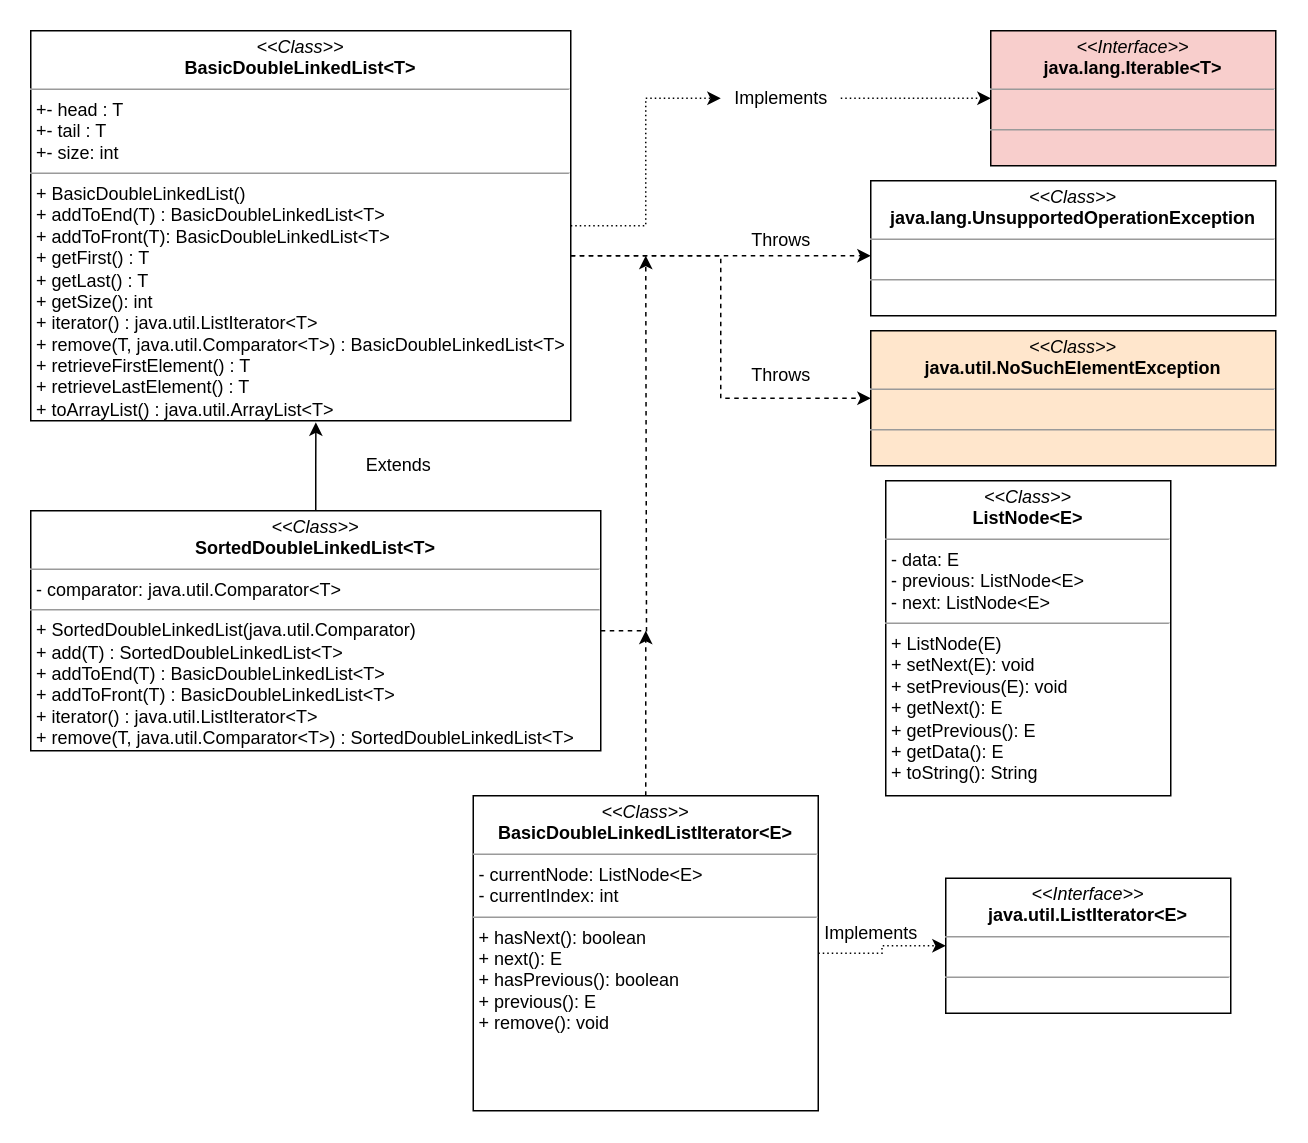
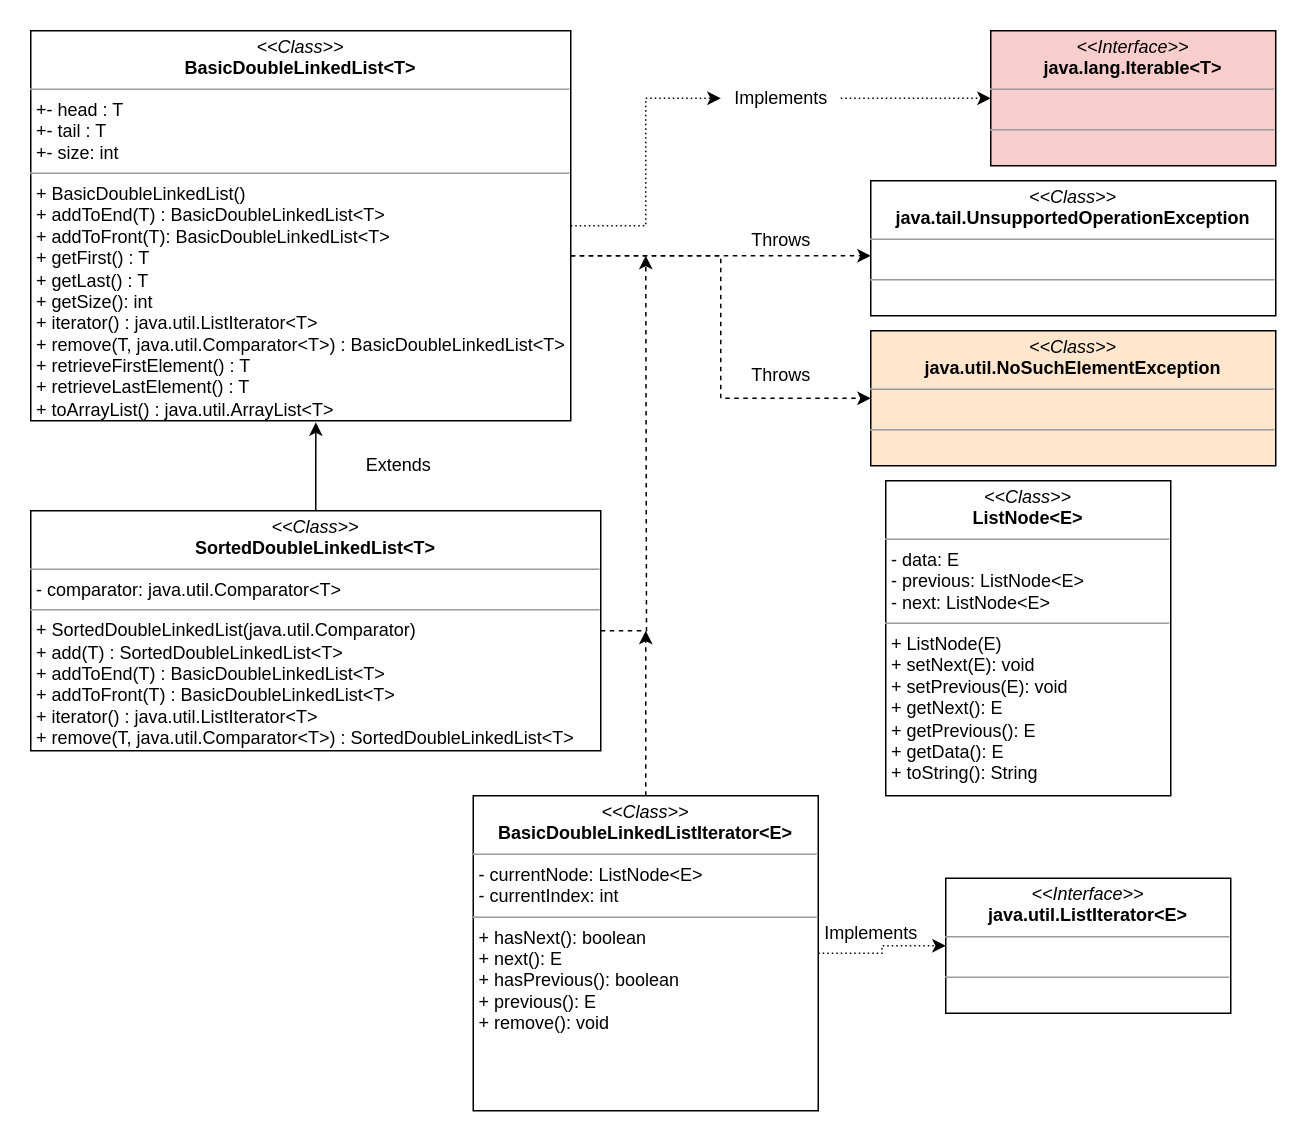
  <mxCell id="0" />
  <mxCell id="1" parent="0" />
  <mxCell id="2" style="edgeStyle=orthogonalEdgeStyle;rounded=0;orthogonalLoop=1;jettySize=auto;html=1;entryX=0;entryY=0.5;entryDx=0;entryDy=0;dashed=1;" parent="1" source="4" target="9" edge="1"><mxGeometry relative="1" as="geometry"><Array as="points"><mxPoint x="480" y="170" /><mxPoint x="480" y="265" /></Array></mxGeometry></mxCell>
  <mxCell id="3" style="edgeStyle=orthogonalEdgeStyle;rounded=0;orthogonalLoop=1;jettySize=auto;html=1;dashed=1;" parent="1" source="4" edge="1"><mxGeometry relative="1" as="geometry"><mxPoint x="580" y="170" as="targetPoint" /><Array as="points"><mxPoint x="580" y="170" /></Array></mxGeometry></mxCell>
  <mxCell id="4" value="&lt;p style=&quot;margin: 0px ; margin-top: 4px ; text-align: center&quot;&gt;&lt;i&gt;&amp;lt;&amp;lt;Class&amp;gt;&amp;gt;&lt;/i&gt;&lt;br&gt;&lt;b&gt;BasicDoubleLinkedList&amp;lt;T&amp;gt;&lt;/b&gt;&lt;/p&gt;&lt;hr size=&quot;1&quot;&gt;&lt;p style=&quot;margin: 0px ; margin-left: 4px&quot;&gt;+- head : T&lt;/p&gt;&lt;p style=&quot;margin: 0px ; margin-left: 4px&quot;&gt;+- tail : T&lt;/p&gt;&lt;p style=&quot;margin: 0px ; margin-left: 4px&quot;&gt;+- size: int&lt;/p&gt;&lt;hr size=&quot;1&quot;&gt;&lt;p style=&quot;margin: 0px ; margin-left: 4px&quot;&gt;+ BasicDoubleLinkedList()&lt;/p&gt;&lt;p style=&quot;margin: 0px ; margin-left: 4px&quot;&gt;+ addToEnd(T) : BasicDoubleLinkedList&amp;lt;T&amp;gt;&lt;/p&gt;&lt;p style=&quot;margin: 0px ; margin-left: 4px&quot;&gt;+ addToFront(T): BasicDoubleLinkedList&amp;lt;T&amp;gt;&lt;/p&gt;&lt;p style=&quot;margin: 0px ; margin-left: 4px&quot;&gt;+ getFirst() : T&lt;/p&gt;&lt;p style=&quot;margin: 0px ; margin-left: 4px&quot;&gt;+ getLast() : T&lt;/p&gt;&lt;p style=&quot;margin: 0px ; margin-left: 4px&quot;&gt;+ getSize(): int&lt;/p&gt;&lt;p style=&quot;margin: 0px ; margin-left: 4px&quot;&gt;+ iterator() : java.util.ListIterator&amp;lt;T&amp;gt;&lt;/p&gt;&lt;p style=&quot;margin: 0px ; margin-left: 4px&quot;&gt;+ remove(T, java.util.Comparator&amp;lt;T&amp;gt;) : BasicDoubleLinkedList&amp;lt;T&amp;gt;&lt;/p&gt;&lt;p style=&quot;margin: 0px ; margin-left: 4px&quot;&gt;+ retrieveFirstElement() : T&lt;/p&gt;&lt;p style=&quot;margin: 0px ; margin-left: 4px&quot;&gt;+ retrieveLastElement() : T&lt;/p&gt;&lt;p style=&quot;margin: 0px ; margin-left: 4px&quot;&gt;+ toArrayList() : java.util.ArrayList&amp;lt;T&amp;gt;&lt;/p&gt;" style="verticalAlign=top;align=left;overflow=fill;fontSize=12;fontFamily=Helvetica;html=1;" parent="1" vertex="1"><mxGeometry x="20" y="20" width="360" height="260" as="geometry" /></mxCell>
  <mxCell id="5" value="&lt;p style=&quot;margin: 0px ; margin-top: 4px ; text-align: center&quot;&gt;&lt;i&gt;&amp;lt;&amp;lt;Interface&amp;gt;&amp;gt;&lt;/i&gt;&lt;br&gt;&lt;b&gt;java.lang.Iterable&amp;lt;T&amp;gt;&lt;/b&gt;&lt;/p&gt;&lt;hr size=&quot;1&quot;&gt;&lt;p style=&quot;margin: 0px ; margin-left: 4px&quot;&gt;&lt;br&gt;&lt;/p&gt;&lt;hr size=&quot;1&quot;&gt;&lt;p style=&quot;margin: 0px ; margin-left: 4px&quot;&gt;&lt;br&gt;&lt;/p&gt;" style="verticalAlign=top;align=left;overflow=fill;fontSize=12;fontFamily=Helvetica;html=1;fillColor=#f8cecc;" parent="1" vertex="1"><mxGeometry x="660" y="20" width="190" height="90" as="geometry" /></mxCell>
  <mxCell id="6" style="edgeStyle=orthogonalEdgeStyle;rounded=0;orthogonalLoop=1;jettySize=auto;html=1;entryX=0;entryY=0.5;entryDx=0;entryDy=0;dashed=1;dashPattern=1 2;" parent="1" source="7" target="5" edge="1"><mxGeometry relative="1" as="geometry" /></mxCell>
  <mxCell id="7" value="Implements" style="text;html=1;align=center;verticalAlign=middle;resizable=0;points=[];autosize=1;" parent="1" vertex="1"><mxGeometry x="480" y="55" width="80" height="20" as="geometry" /></mxCell>
  <mxCell id="8" style="edgeStyle=orthogonalEdgeStyle;rounded=0;orthogonalLoop=1;jettySize=auto;html=1;entryX=0;entryY=0.5;entryDx=0;entryDy=0;dashed=1;dashPattern=1 2;" parent="1" source="4" target="7" edge="1"><mxGeometry relative="1" as="geometry"><mxPoint x="210" y="90" as="sourcePoint" /><mxPoint x="660" y="65" as="targetPoint" /></mxGeometry></mxCell>
  <mxCell id="9" value="&lt;p style=&quot;margin: 0px ; margin-top: 4px ; text-align: center&quot;&gt;&lt;i&gt;&amp;lt;&amp;lt;Class&amp;gt;&amp;gt;&lt;/i&gt;&lt;br&gt;&lt;b&gt;java.util.NoSuchElementException&lt;/b&gt;&lt;/p&gt;&lt;hr size=&quot;1&quot;&gt;&lt;p style=&quot;margin: 0px ; margin-left: 4px&quot;&gt;&lt;br&gt;&lt;/p&gt;&lt;hr size=&quot;1&quot;&gt;&lt;p style=&quot;margin: 0px ; margin-left: 4px&quot;&gt;&lt;br&gt;&lt;/p&gt;" style="verticalAlign=top;align=left;overflow=fill;fontSize=12;fontFamily=Helvetica;html=1;fillColor=#ffe6cc;" parent="1" vertex="1"><mxGeometry x="580" y="220" width="270" height="90" as="geometry" /></mxCell>
- <mxCell id="10" value="&lt;p style=&quot;margin: 0px ; margin-top: 4px ; text-align: center&quot;&gt;&lt;i&gt;&amp;lt;&amp;lt;Class&amp;gt;&amp;gt;&lt;/i&gt;&lt;br&gt;&lt;b&gt;java.lang.UnsupportedOperationException&lt;/b&gt;&lt;br&gt;&lt;/p&gt;&lt;hr size=&quot;1&quot;&gt;&lt;p style=&quot;margin: 0px ; margin-left: 4px&quot;&gt;&lt;br&gt;&lt;/p&gt;&lt;hr size=&quot;1&quot;&gt;&lt;p style=&quot;margin: 0px ; margin-left: 4px&quot;&gt;&lt;br&gt;&lt;/p&gt;" style="verticalAlign=top;align=left;overflow=fill;fontSize=12;fontFamily=Helvetica;html=1;" parent="1" vertex="1"><mxGeometry x="580" y="120" width="270" height="90" as="geometry" /></mxCell>
+ <mxCell id="10" value="&lt;p style=&quot;margin: 0px ; margin-top: 4px ; text-align: center&quot;&gt;&lt;i&gt;&amp;lt;&amp;lt;Class&amp;gt;&amp;gt;&lt;/i&gt;&lt;br&gt;&lt;b&gt;java.tail.UnsupportedOperationException&lt;/b&gt;&lt;br&gt;&lt;/p&gt;&lt;hr size=&quot;1&quot;&gt;&lt;p style=&quot;margin: 0px ; margin-left: 4px&quot;&gt;&lt;br&gt;&lt;/p&gt;&lt;hr size=&quot;1&quot;&gt;&lt;p style=&quot;margin: 0px ; margin-left: 4px&quot;&gt;&lt;br&gt;&lt;/p&gt;" style="verticalAlign=top;align=left;overflow=fill;fontSize=12;fontFamily=Helvetica;html=1;" parent="1" vertex="1"><mxGeometry x="580" y="120" width="270" height="90" as="geometry" /></mxCell>
  <mxCell id="11" value="Throws" style="text;html=1;align=center;verticalAlign=middle;resizable=0;points=[];autosize=1;" parent="1" vertex="1"><mxGeometry x="495" y="150" width="50" height="20" as="geometry" /></mxCell>
  <mxCell id="12" value="Throws" style="text;html=1;align=center;verticalAlign=middle;resizable=0;points=[];autosize=1;" parent="1" vertex="1"><mxGeometry x="495" y="240" width="50" height="20" as="geometry" /></mxCell>
  <mxCell id="13" style="edgeStyle=orthogonalEdgeStyle;rounded=0;orthogonalLoop=1;jettySize=auto;html=1;dashed=1;" parent="1" source="15" edge="1"><mxGeometry relative="1" as="geometry"><mxPoint x="430" y="170" as="targetPoint" /></mxGeometry></mxCell>
  <mxCell id="14" style="edgeStyle=orthogonalEdgeStyle;rounded=0;orthogonalLoop=1;jettySize=auto;html=1;entryX=0.528;entryY=1.004;entryDx=0;entryDy=0;entryPerimeter=0;" edge="1" parent="1" source="15" target="4"><mxGeometry relative="1" as="geometry" /></mxCell>
  <mxCell id="15" value="&lt;p style=&quot;margin: 0px ; margin-top: 4px ; text-align: center&quot;&gt;&lt;i&gt;&amp;lt;&amp;lt;Class&amp;gt;&amp;gt;&lt;/i&gt;&lt;br&gt;&lt;b&gt;SortedDoubleLinkedList&amp;lt;T&amp;gt;&lt;/b&gt;&lt;/p&gt;&lt;hr size=&quot;1&quot;&gt;&lt;p style=&quot;margin: 0px ; margin-left: 4px&quot;&gt;- comparator: java.util.Comparator&amp;lt;T&amp;gt;&lt;/p&gt;&lt;hr size=&quot;1&quot;&gt;&lt;p style=&quot;margin: 0px ; margin-left: 4px&quot;&gt;+ SortedDoubleLinkedList(java.util.Comparator)&lt;/p&gt;&lt;p style=&quot;margin: 0px ; margin-left: 4px&quot;&gt;+ add(T) : SortedDoubleLinkedList&amp;lt;T&amp;gt;&lt;/p&gt;&lt;p style=&quot;margin: 0px ; margin-left: 4px&quot;&gt;+ addToEnd(T) : BasicDoubleLinkedList&amp;lt;T&amp;gt;&lt;/p&gt;&lt;p style=&quot;margin: 0px ; margin-left: 4px&quot;&gt;+ addToFront(T) : BasicDoubleLinkedList&amp;lt;T&amp;gt;&lt;/p&gt;&lt;p style=&quot;margin: 0px ; margin-left: 4px&quot;&gt;+ iterator() : java.util.ListIterator&amp;lt;T&amp;gt;&lt;/p&gt;&lt;p style=&quot;margin: 0px ; margin-left: 4px&quot;&gt;+ remove(T, java.util.Comparator&amp;lt;T&amp;gt;) : SortedDoubleLinkedList&amp;lt;T&amp;gt;&lt;/p&gt;" style="verticalAlign=top;align=left;overflow=fill;fontSize=12;fontFamily=Helvetica;html=1;" parent="1" vertex="1"><mxGeometry x="20" y="340" width="380" height="160" as="geometry" /></mxCell>
  <mxCell id="16" value="Extends" style="text;html=1;align=center;verticalAlign=middle;resizable=0;points=[];autosize=1;" parent="1" vertex="1"><mxGeometry x="235" y="300" width="60" height="20" as="geometry" /></mxCell>
  <mxCell id="17" value="&lt;p style=&quot;margin: 0px ; margin-top: 4px ; text-align: center&quot;&gt;&lt;i&gt;&amp;lt;&amp;lt;Class&amp;gt;&amp;gt;&lt;/i&gt;&lt;br&gt;&lt;b&gt;ListNode&amp;lt;E&amp;gt;&lt;/b&gt;&lt;/p&gt;&lt;hr size=&quot;1&quot;&gt;&lt;p style=&quot;margin: 0px ; margin-left: 4px&quot;&gt;- data: E&lt;/p&gt;&lt;p style=&quot;margin: 0px ; margin-left: 4px&quot;&gt;- previous: ListNode&amp;lt;E&amp;gt;&lt;/p&gt;&lt;p style=&quot;margin: 0px ; margin-left: 4px&quot;&gt;- next: ListNode&amp;lt;E&amp;gt;&lt;/p&gt;&lt;hr size=&quot;1&quot;&gt;&lt;p style=&quot;margin: 0px ; margin-left: 4px&quot;&gt;+ ListNode(E)&lt;br&gt;+ setNext(E): void&lt;/p&gt;&lt;p style=&quot;margin: 0px ; margin-left: 4px&quot;&gt;+ setPrevious(E): void&lt;/p&gt;&lt;p style=&quot;margin: 0px ; margin-left: 4px&quot;&gt;+ getNext(): E&lt;/p&gt;&lt;p style=&quot;margin: 0px ; margin-left: 4px&quot;&gt;+ getPrevious(): E&lt;/p&gt;&lt;p style=&quot;margin: 0px ; margin-left: 4px&quot;&gt;+ getData(): E&lt;/p&gt;&lt;p style=&quot;margin: 0px ; margin-left: 4px&quot;&gt;+ toString(): String&lt;/p&gt;" style="verticalAlign=top;align=left;overflow=fill;fontSize=12;fontFamily=Helvetica;html=1;" vertex="1" parent="1"><mxGeometry x="590" y="320" width="190" height="210" as="geometry" /></mxCell>
  <mxCell id="18" value="&lt;p style=&quot;margin: 0px ; margin-top: 4px ; text-align: center&quot;&gt;&lt;i&gt;&amp;lt;&amp;lt;Interface&amp;gt;&amp;gt;&lt;/i&gt;&lt;br&gt;&lt;b&gt;java.util.ListIterator&amp;lt;E&amp;gt;&lt;/b&gt;&lt;/p&gt;&lt;hr size=&quot;1&quot;&gt;&lt;p style=&quot;margin: 0px ; margin-left: 4px&quot;&gt;&lt;br&gt;&lt;/p&gt;&lt;hr size=&quot;1&quot;&gt;&lt;p style=&quot;margin: 0px ; margin-left: 4px&quot;&gt;&lt;br&gt;&lt;/p&gt;" style="verticalAlign=top;align=left;overflow=fill;fontSize=12;fontFamily=Helvetica;html=1;" vertex="1" parent="1"><mxGeometry x="630" y="585" width="190" height="90" as="geometry" /></mxCell>
  <mxCell id="19" style="edgeStyle=orthogonalEdgeStyle;rounded=0;orthogonalLoop=1;jettySize=auto;html=1;dashed=1;" edge="1" parent="1" source="21"><mxGeometry relative="1" as="geometry"><mxPoint x="430" y="420" as="targetPoint" /></mxGeometry></mxCell>
  <mxCell id="20" style="edgeStyle=orthogonalEdgeStyle;rounded=0;orthogonalLoop=1;jettySize=auto;html=1;dashed=1;dashPattern=1 2;entryX=0;entryY=0.5;entryDx=0;entryDy=0;" edge="1" parent="1" source="21" target="18"><mxGeometry relative="1" as="geometry"><mxPoint x="620" y="635" as="targetPoint" /></mxGeometry></mxCell>
  <mxCell id="21" value="&lt;p style=&quot;margin: 0px ; margin-top: 4px ; text-align: center&quot;&gt;&lt;i&gt;&amp;lt;&amp;lt;Class&amp;gt;&amp;gt;&lt;/i&gt;&lt;br&gt;&lt;b&gt;BasicDoubleLinkedListIterator&amp;lt;E&amp;gt;&lt;/b&gt;&lt;/p&gt;&lt;hr size=&quot;1&quot;&gt;&lt;p style=&quot;margin: 0px ; margin-left: 4px&quot;&gt;- currentNode: ListNode&amp;lt;E&amp;gt;&lt;/p&gt;&lt;p style=&quot;margin: 0px ; margin-left: 4px&quot;&gt;- currentIndex: int&lt;/p&gt;&lt;hr size=&quot;1&quot;&gt;&lt;p style=&quot;margin: 0px ; margin-left: 4px&quot;&gt;+ hasNext(): boolean&lt;/p&gt;&lt;p style=&quot;margin: 0px ; margin-left: 4px&quot;&gt;+ next(): E&lt;/p&gt;&lt;p style=&quot;margin: 0px ; margin-left: 4px&quot;&gt;+ hasPrevious(): boolean&lt;/p&gt;&lt;p style=&quot;margin: 0px ; margin-left: 4px&quot;&gt;+ previous(): E&lt;/p&gt;&lt;p style=&quot;margin: 0px ; margin-left: 4px&quot;&gt;+ remove(): void&lt;/p&gt;" style="verticalAlign=top;align=left;overflow=fill;fontSize=12;fontFamily=Helvetica;html=1;" vertex="1" parent="1"><mxGeometry x="315" y="530" width="230" height="210" as="geometry" /></mxCell>
  <mxCell id="22" value="Implements" style="text;html=1;align=center;verticalAlign=middle;resizable=0;points=[];autosize=1;" vertex="1" parent="1"><mxGeometry x="540" y="612" width="80" height="20" as="geometry" /></mxCell>
